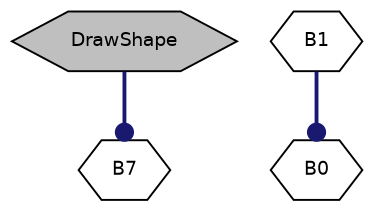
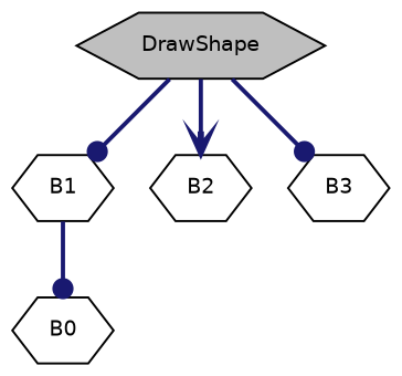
  digraph {
    rankdir=TB
    node [color=black fillcolor=white fontname=Helvetica fontsize=10 shape=hexagon style=filled]
    edge [arrowhead=dot color=midnightblue fontname=Helvetica fontsize=10 labelfontname=Helvetica labelfontsize=10 style=bold]
    n1 [fillcolor=grey75 fontcolor=black height=0.2 label=DrawShape width=0.4]
    n2 [height=0.2 label=B1 width=0.4]
-   n4 [height=0.2 label=B7 width=0.4]
+   n3 [height=0.2 label=B2 width=0.4]
+   n4 [height=0.2 label=B3 width=0.4]
    n5 [height=0.2 label=B0 width=0.4]
+   n1 -> n2
+   n1 -> n3 [arrowhead=vee]
    n1 -> n4
    n2 -> n5
  }
